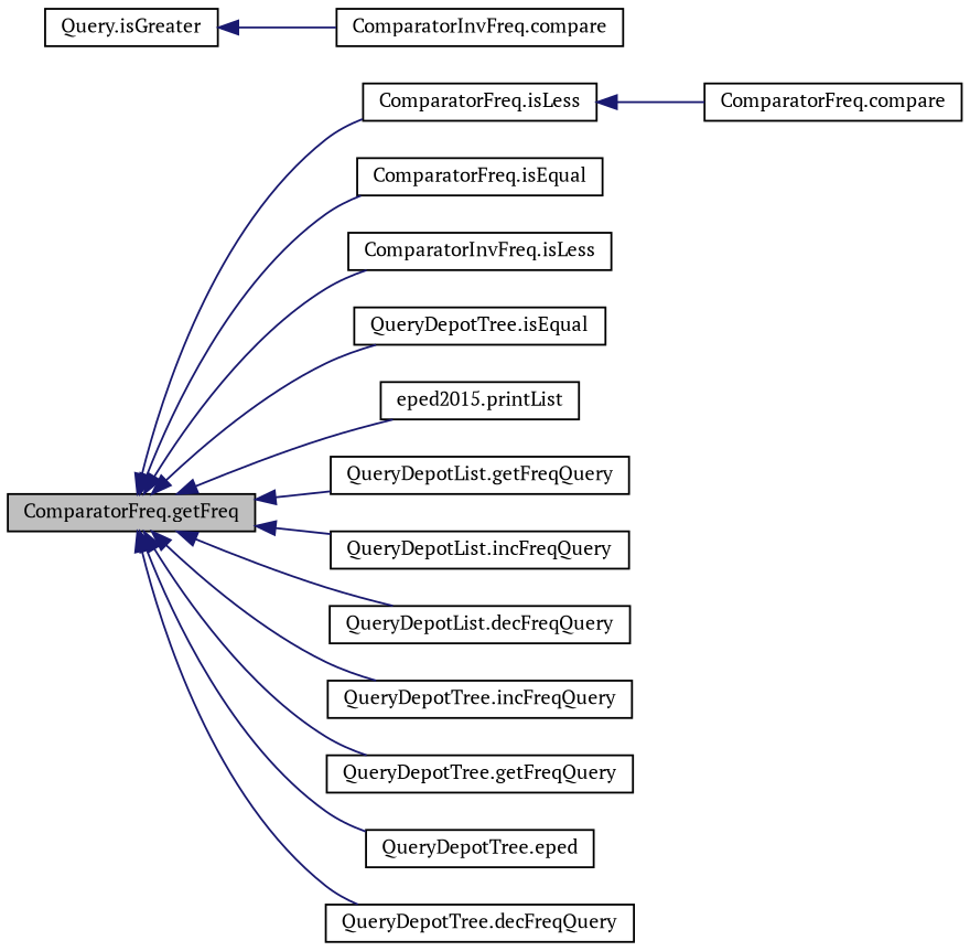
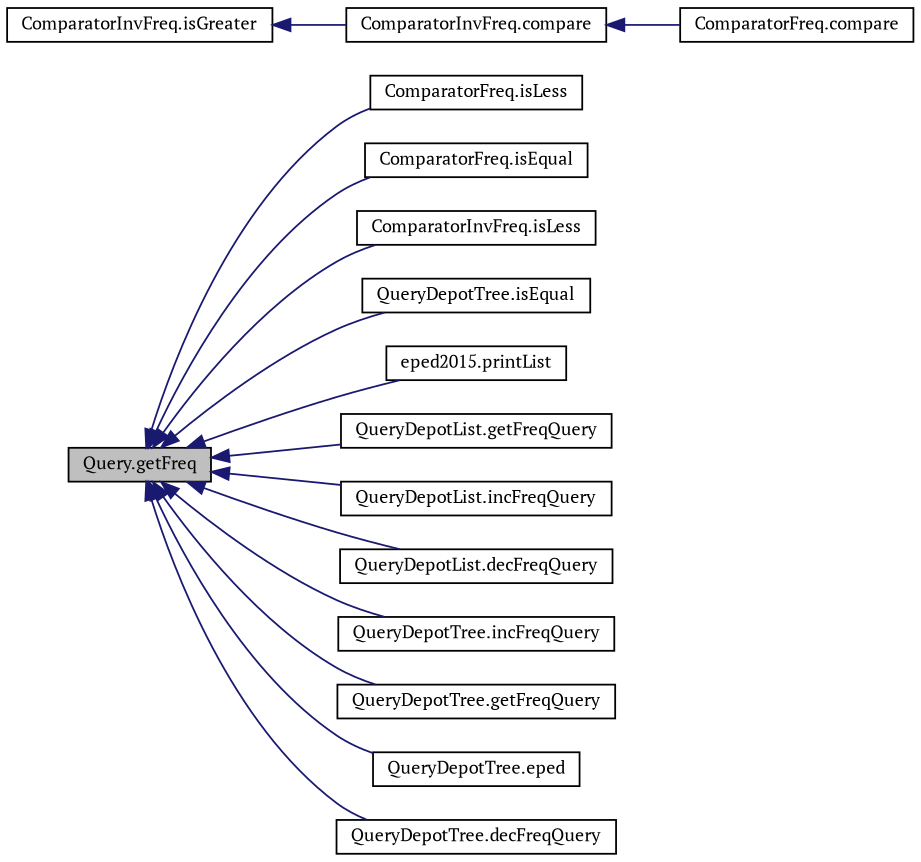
  digraph {
    fontname="PT Serif"
    rankdir=LR
    node [color=black fillcolor=white fontname="PT Serif" fontsize=10 shape=record style=filled]
    edge [color=midnightblue dir=back fontname="PT Serif" fontsize=10 labelfontname=Helvetica labelfontsize=10 style=solid]
-   n1 [fillcolor=grey75 fontcolor=black height=0.2 label="ComparatorFreq.getFreq" width=0.4]
+   n1 [fillcolor=grey75 fontcolor=black height=0.2 label="Query.getFreq" width=0.4]
    n2 [height=0.2 label="ComparatorFreq.isLess" width=0.4]
    n3 [height=0.2 label="ComparatorFreq.isEqual" width=0.4]
    n4 [height=0.2 label="ComparatorInvFreq.isLess" width=0.4]
    n5 [height=0.2 label="QueryDepotTree.isEqual" width=0.4]
    n6 [height=0.2 label="eped2015.printList" width=0.4]
    n7 [height=0.2 label="QueryDepotList.getFreqQuery" width=0.4]
    n8 [height=0.2 label="QueryDepotList.incFreqQuery" width=0.4]
    n9 [height=0.2 label="QueryDepotList.decFreqQuery" width=0.4]
    n10 [height=0.2 label="QueryDepotTree.incFreqQuery" width=0.4]
    n11 [height=0.2 label="QueryDepotTree.getFreqQuery" width=0.4]
    n12 [height=0.2 label="QueryDepotTree.eped" width=0.4]
    n13 [height=0.2 label="QueryDepotTree.decFreqQuery" width=0.4]
    n14 [height=0.2 label="ComparatorFreq.compare" width=0.4]
-   n15 [height=0.2 label="Query.isGreater" width=0.4]
+   n15 [height=0.2 label="ComparatorInvFreq.isGreater" width=0.4]
    n16 [height=0.2 label="ComparatorInvFreq.compare" width=0.4]
    n1 -> n2
    n1 -> n3
    n1 -> n4
    n1 -> n5
    n1 -> n6
    n1 -> n7
    n1 -> n8
    n1 -> n9
    n1 -> n10
    n1 -> n11
    n1 -> n12
    n1 -> n13
-   n2 -> n14
+   n16 -> n14
    n15 -> n16
  }
